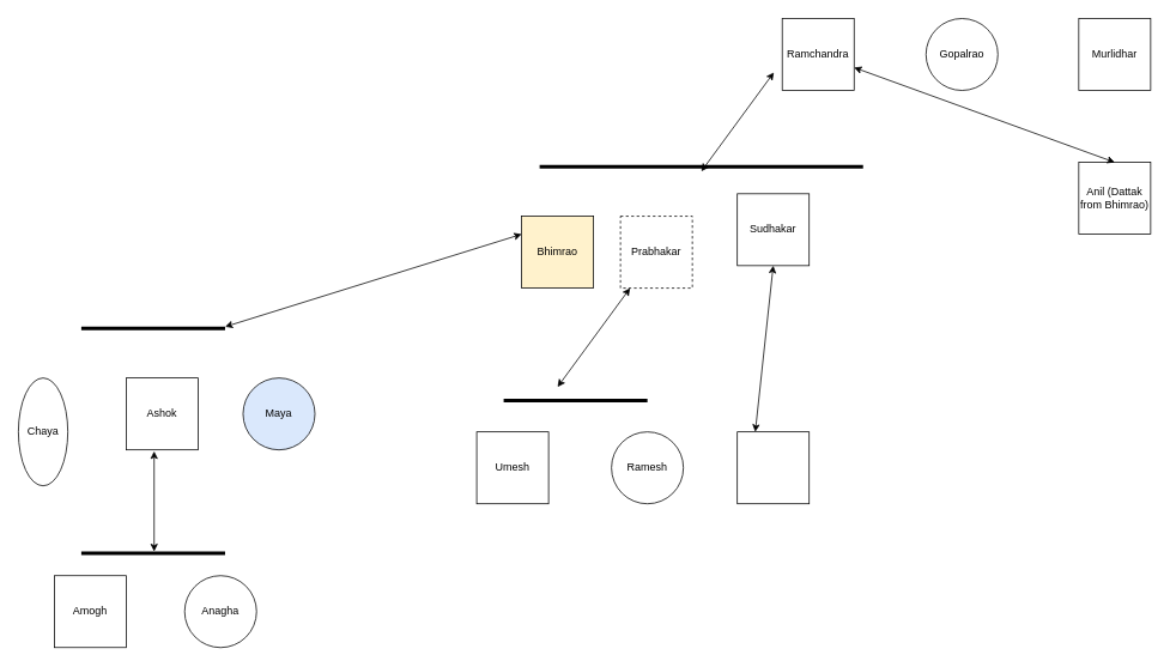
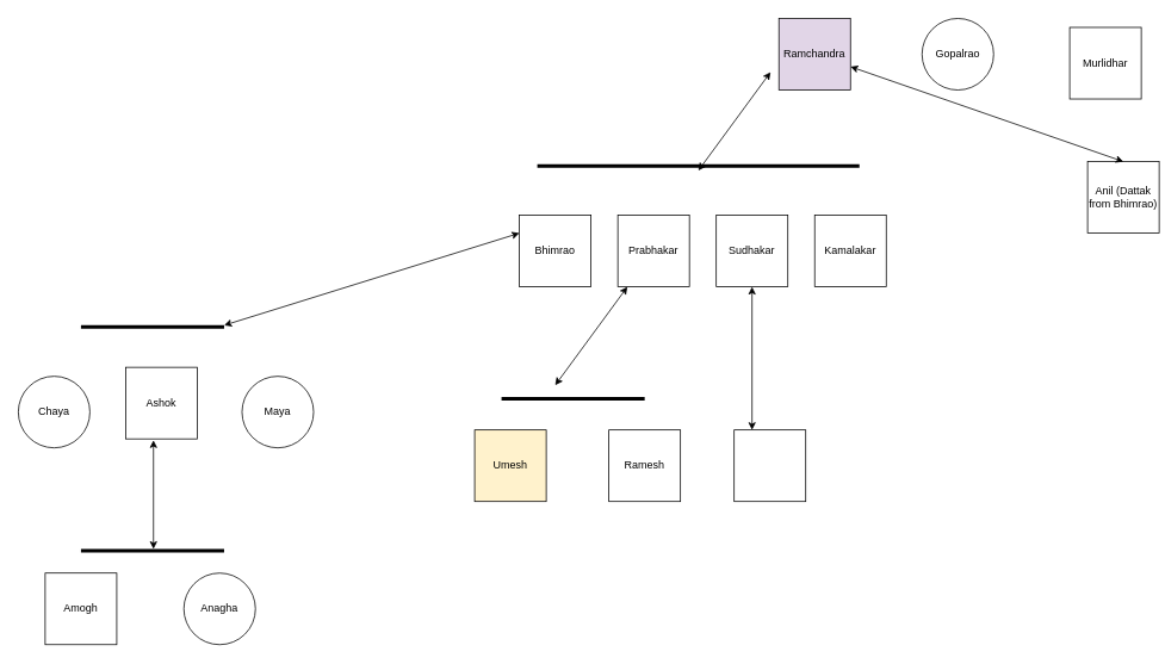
  <mxCell id="0" />
  <mxCell id="1" parent="0" />
- <mxCell id="2" value="Ramchandra" style="whiteSpace=wrap;html=1;aspect=fixed;" vertex="1" parent="1"><mxGeometry x="870" y="20" width="80" height="80" as="geometry" /></mxCell>
+ <mxCell id="2" value="Ramchandra" style="whiteSpace=wrap;html=1;aspect=fixed;fillColor=#e1d5e7;" vertex="1" parent="1"><mxGeometry x="870" y="20" width="80" height="80" as="geometry" /></mxCell>
  <mxCell id="3" value="Gopalrao" style="ellipse;whiteSpace=wrap;html=1;aspect=fixed;" vertex="1" parent="1"><mxGeometry x="1030" y="20" width="80" height="80" as="geometry" /></mxCell>
- <mxCell id="4" value="Murlidhar" style="whiteSpace=wrap;html=1;aspect=fixed;" vertex="1" parent="1"><mxGeometry x="1200" y="20" width="80" height="80" as="geometry" /></mxCell>
- <mxCell id="5" value="Bhimrao" style="whiteSpace=wrap;html=1;aspect=fixed;fillColor=#fff2cc;" vertex="1" parent="1"><mxGeometry x="580" y="240" width="80" height="80" as="geometry" /></mxCell>
- <mxCell id="6" value="Prabhakar" style="whiteSpace=wrap;html=1;aspect=fixed;dashed=1;" vertex="1" parent="1"><mxGeometry x="690" y="240" width="80" height="80" as="geometry" /></mxCell>
- <mxCell id="7" value="Sudhakar" style="whiteSpace=wrap;html=1;aspect=fixed;" vertex="1" parent="1"><mxGeometry x="820" y="215" width="80" height="80" as="geometry" /></mxCell>
- <mxCell id="9" value="Ashok" style="whiteSpace=wrap;html=1;aspect=fixed;" vertex="1" parent="1"><mxGeometry x="140" y="420" width="80" height="80" as="geometry" /></mxCell>
- <mxCell id="10" value="Chaya" style="ellipse;whiteSpace=wrap;html=1;aspect=fixed;" vertex="1" parent="1"><mxGeometry x="20" y="420" width="55" height="120" as="geometry" /></mxCell>
- <mxCell id="11" value="Maya" style="ellipse;whiteSpace=wrap;html=1;aspect=fixed;fillColor=#dae8fc;" vertex="1" parent="1"><mxGeometry x="270" y="420" width="80" height="80" as="geometry" /></mxCell>
- <mxCell id="12" value="Umesh" style="whiteSpace=wrap;html=1;aspect=fixed;" vertex="1" parent="1"><mxGeometry x="530" y="480" width="80" height="80" as="geometry" /></mxCell>
- <mxCell id="13" value="Ramesh" style="ellipse;whiteSpace=wrap;html=1;aspect=fixed;" vertex="1" parent="1"><mxGeometry x="680" y="480" width="80" height="80" as="geometry" /></mxCell>
+ <mxCell id="4" value="Murlidhar" style="whiteSpace=wrap;html=1;aspect=fixed;" vertex="1" parent="1"><mxGeometry x="1195" y="30" width="80" height="80" as="geometry" /></mxCell>
+ <mxCell id="5" value="Bhimrao" style="whiteSpace=wrap;html=1;aspect=fixed;" vertex="1" parent="1"><mxGeometry x="580" y="240" width="80" height="80" as="geometry" /></mxCell>
+ <mxCell id="6" value="Prabhakar" style="whiteSpace=wrap;html=1;aspect=fixed;" vertex="1" parent="1"><mxGeometry x="690" y="240" width="80" height="80" as="geometry" /></mxCell>
+ <mxCell id="7" value="Sudhakar" style="whiteSpace=wrap;html=1;aspect=fixed;" vertex="1" parent="1"><mxGeometry x="800" y="240" width="80" height="80" as="geometry" /></mxCell>
+ <mxCell id="8" value="Kamalakar" style="whiteSpace=wrap;html=1;aspect=fixed;" vertex="1" parent="1"><mxGeometry x="910" y="240" width="80" height="80" as="geometry" /></mxCell>
+ <mxCell id="9" value="Ashok" style="whiteSpace=wrap;html=1;aspect=fixed;" vertex="1" parent="1"><mxGeometry x="140" y="410" width="80" height="80" as="geometry" /></mxCell>
+ <mxCell id="10" value="Chaya" style="ellipse;whiteSpace=wrap;html=1;aspect=fixed;" vertex="1" parent="1"><mxGeometry x="20" y="420" width="80" height="80" as="geometry" /></mxCell>
+ <mxCell id="11" value="Maya" style="ellipse;whiteSpace=wrap;html=1;aspect=fixed;" vertex="1" parent="1"><mxGeometry x="270" y="420" width="80" height="80" as="geometry" /></mxCell>
+ <mxCell id="12" value="Umesh" style="whiteSpace=wrap;html=1;aspect=fixed;fillColor=#fff2cc;" vertex="1" parent="1"><mxGeometry x="530" y="480" width="80" height="80" as="geometry" /></mxCell>
+ <mxCell id="13" value="Ramesh" style="whiteSpace=wrap;html=1;aspect=fixed;" vertex="1" parent="1"><mxGeometry x="680" y="480" width="80" height="80" as="geometry" /></mxCell>
  <mxCell id="14" value="" style="line;strokeWidth=4;html=1;perimeter=backbonePerimeter;points=[];outlineConnect=0;" vertex="1" parent="1"><mxGeometry x="90" y="360" width="160" height="10" as="geometry" /></mxCell>
  <mxCell id="15" value="" style="endArrow=classic;startArrow=classic;html=1;rounded=0;entryX=0;entryY=0.25;entryDx=0;entryDy=0;" edge="1" parent="1" source="14" target="5"><mxGeometry width="50" height="50" relative="1" as="geometry"><mxPoint x="640" y="430" as="sourcePoint" /><mxPoint x="420" y="260" as="targetPoint" /></mxGeometry></mxCell>
  <mxCell id="16" value="" style="line;strokeWidth=4;html=1;perimeter=backbonePerimeter;points=[];outlineConnect=0;" vertex="1" parent="1"><mxGeometry x="560" y="440" width="160" height="10" as="geometry" /></mxCell>
  <mxCell id="17" value="" style="endArrow=classic;startArrow=classic;html=1;rounded=0;" edge="1" parent="1" target="6"><mxGeometry width="50" height="50" relative="1" as="geometry"><mxPoint x="620" y="430" as="sourcePoint" /><mxPoint x="590" y="270" as="targetPoint" /></mxGeometry></mxCell>
  <mxCell id="18" value="" style="line;strokeWidth=4;html=1;perimeter=backbonePerimeter;points=[];outlineConnect=0;" vertex="1" parent="1"><mxGeometry x="600" y="180" width="360" height="10" as="geometry" /></mxCell>
  <mxCell id="19" value="" style="endArrow=classic;startArrow=classic;html=1;rounded=0;" edge="1" parent="1"><mxGeometry width="50" height="50" relative="1" as="geometry"><mxPoint x="780" y="190" as="sourcePoint" /><mxPoint x="860.667" y="80" as="targetPoint" /></mxGeometry></mxCell>
  <mxCell id="20" value="" style="whiteSpace=wrap;html=1;aspect=fixed;" vertex="1" parent="1"><mxGeometry x="820" y="480" width="80" height="80" as="geometry" /></mxCell>
  <mxCell id="21" value="" style="endArrow=classic;startArrow=classic;html=1;rounded=0;entryX=0.5;entryY=1;entryDx=0;entryDy=0;exitX=0.25;exitY=0;exitDx=0;exitDy=0;" edge="1" parent="1" source="20" target="7"><mxGeometry width="50" height="50" relative="1" as="geometry"><mxPoint x="630" y="440" as="sourcePoint" /><mxPoint x="710.667" y="330" as="targetPoint" /></mxGeometry></mxCell>
- <mxCell id="22" value="Anil (Dattak from Bhimrao)" style="whiteSpace=wrap;html=1;aspect=fixed;" vertex="1" parent="1"><mxGeometry x="1200" y="180" width="80" height="80" as="geometry" /></mxCell>
+ <mxCell id="22" value="Anil (Dattak from Bhimrao)" style="whiteSpace=wrap;html=1;aspect=fixed;" vertex="1" parent="1"><mxGeometry x="1215" y="180" width="80" height="80" as="geometry" /></mxCell>
  <mxCell id="23" value="" style="endArrow=classic;startArrow=classic;html=1;rounded=0;exitX=0.5;exitY=0;exitDx=0;exitDy=0;" edge="1" parent="1" source="22" target="2"><mxGeometry width="50" height="50" relative="1" as="geometry"><mxPoint x="930" y="370" as="sourcePoint" /><mxPoint x="980" y="320" as="targetPoint" /></mxGeometry></mxCell>
- <mxCell id="24" value="Amogh" style="whiteSpace=wrap;html=1;aspect=fixed;" vertex="1" parent="1"><mxGeometry x="60" y="640" width="80" height="80" as="geometry" /></mxCell>
+ <mxCell id="24" value="Amogh" style="whiteSpace=wrap;html=1;aspect=fixed;" vertex="1" parent="1"><mxGeometry x="50" y="640" width="80" height="80" as="geometry" /></mxCell>
  <mxCell id="25" value="Anagha" style="ellipse;whiteSpace=wrap;html=1;aspect=fixed;" vertex="1" parent="1"><mxGeometry x="205" y="640" width="80" height="80" as="geometry" /></mxCell>
  <mxCell id="26" value="" style="line;strokeWidth=4;html=1;perimeter=backbonePerimeter;points=[];outlineConnect=0;" vertex="1" parent="1"><mxGeometry x="90" y="610" width="160" height="10" as="geometry" /></mxCell>
  <mxCell id="27" value="" style="endArrow=classic;startArrow=classic;html=1;rounded=0;entryX=0.388;entryY=1.019;entryDx=0;entryDy=0;entryPerimeter=0;" edge="1" parent="1" source="26" target="9"><mxGeometry width="50" height="50" relative="1" as="geometry"><mxPoint x="160" y="590" as="sourcePoint" /><mxPoint x="210" y="540" as="targetPoint" /></mxGeometry></mxCell>
